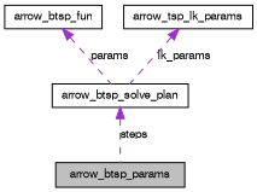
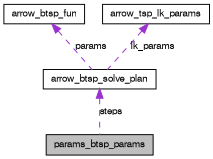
  digraph {
    node [color=black fontname=FreeSans fontsize=10 shape=record]
    edge [color=darkorchid3 dir=back fontname=FreeSans fontsize=10 labelfontname=FreeSans labelfontsize=10 style=dashed]
-   n1 [fillcolor=grey75 fontcolor=black height=0.2 label=arrow_btsp_params style=filled width=0.4]
+   n1 [fillcolor=grey75 fontcolor=black height=0.2 label=params_btsp_params style=filled width=0.4]
    n2 [height=0.2 label=arrow_btsp_solve_plan width=0.4]
    n3 [height=0.2 label=arrow_btsp_fun width=0.4]
    n4 [height=0.2 label=arrow_tsp_lk_params width=0.4]
    n2 -> n1 [label=steps]
    n3 -> n2 [label=params]
    n4 -> n2 [label=lk_params]
  }
